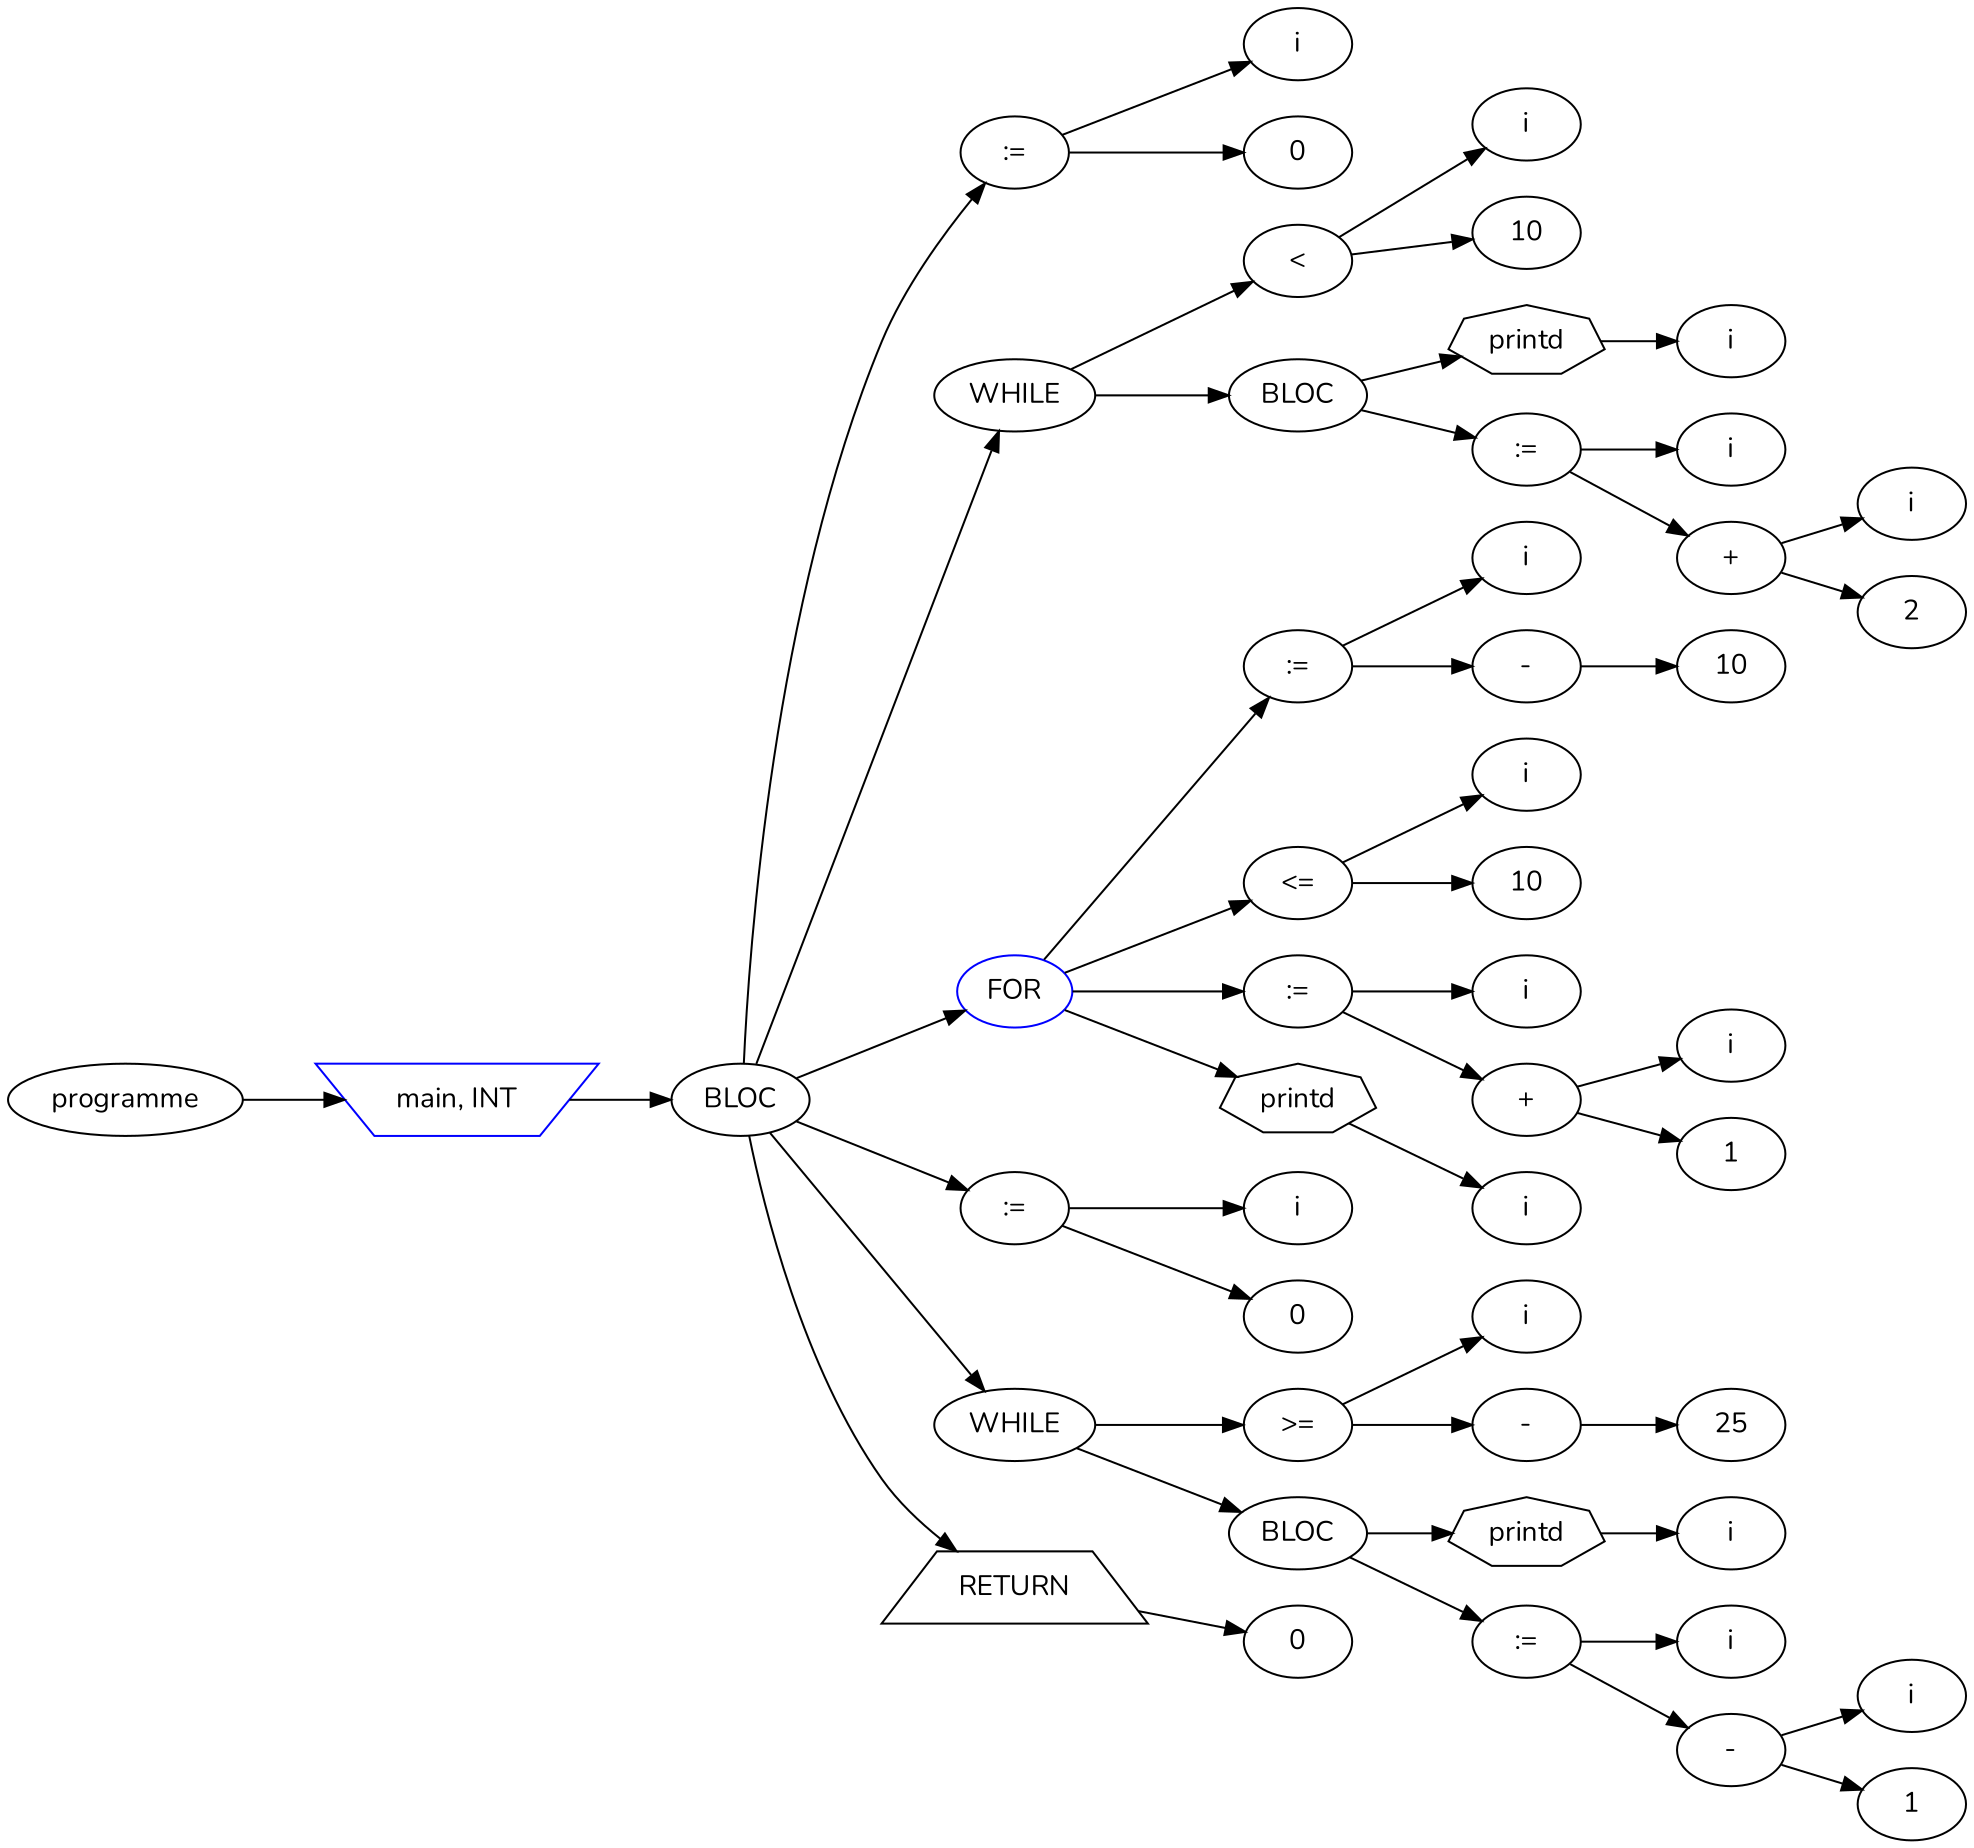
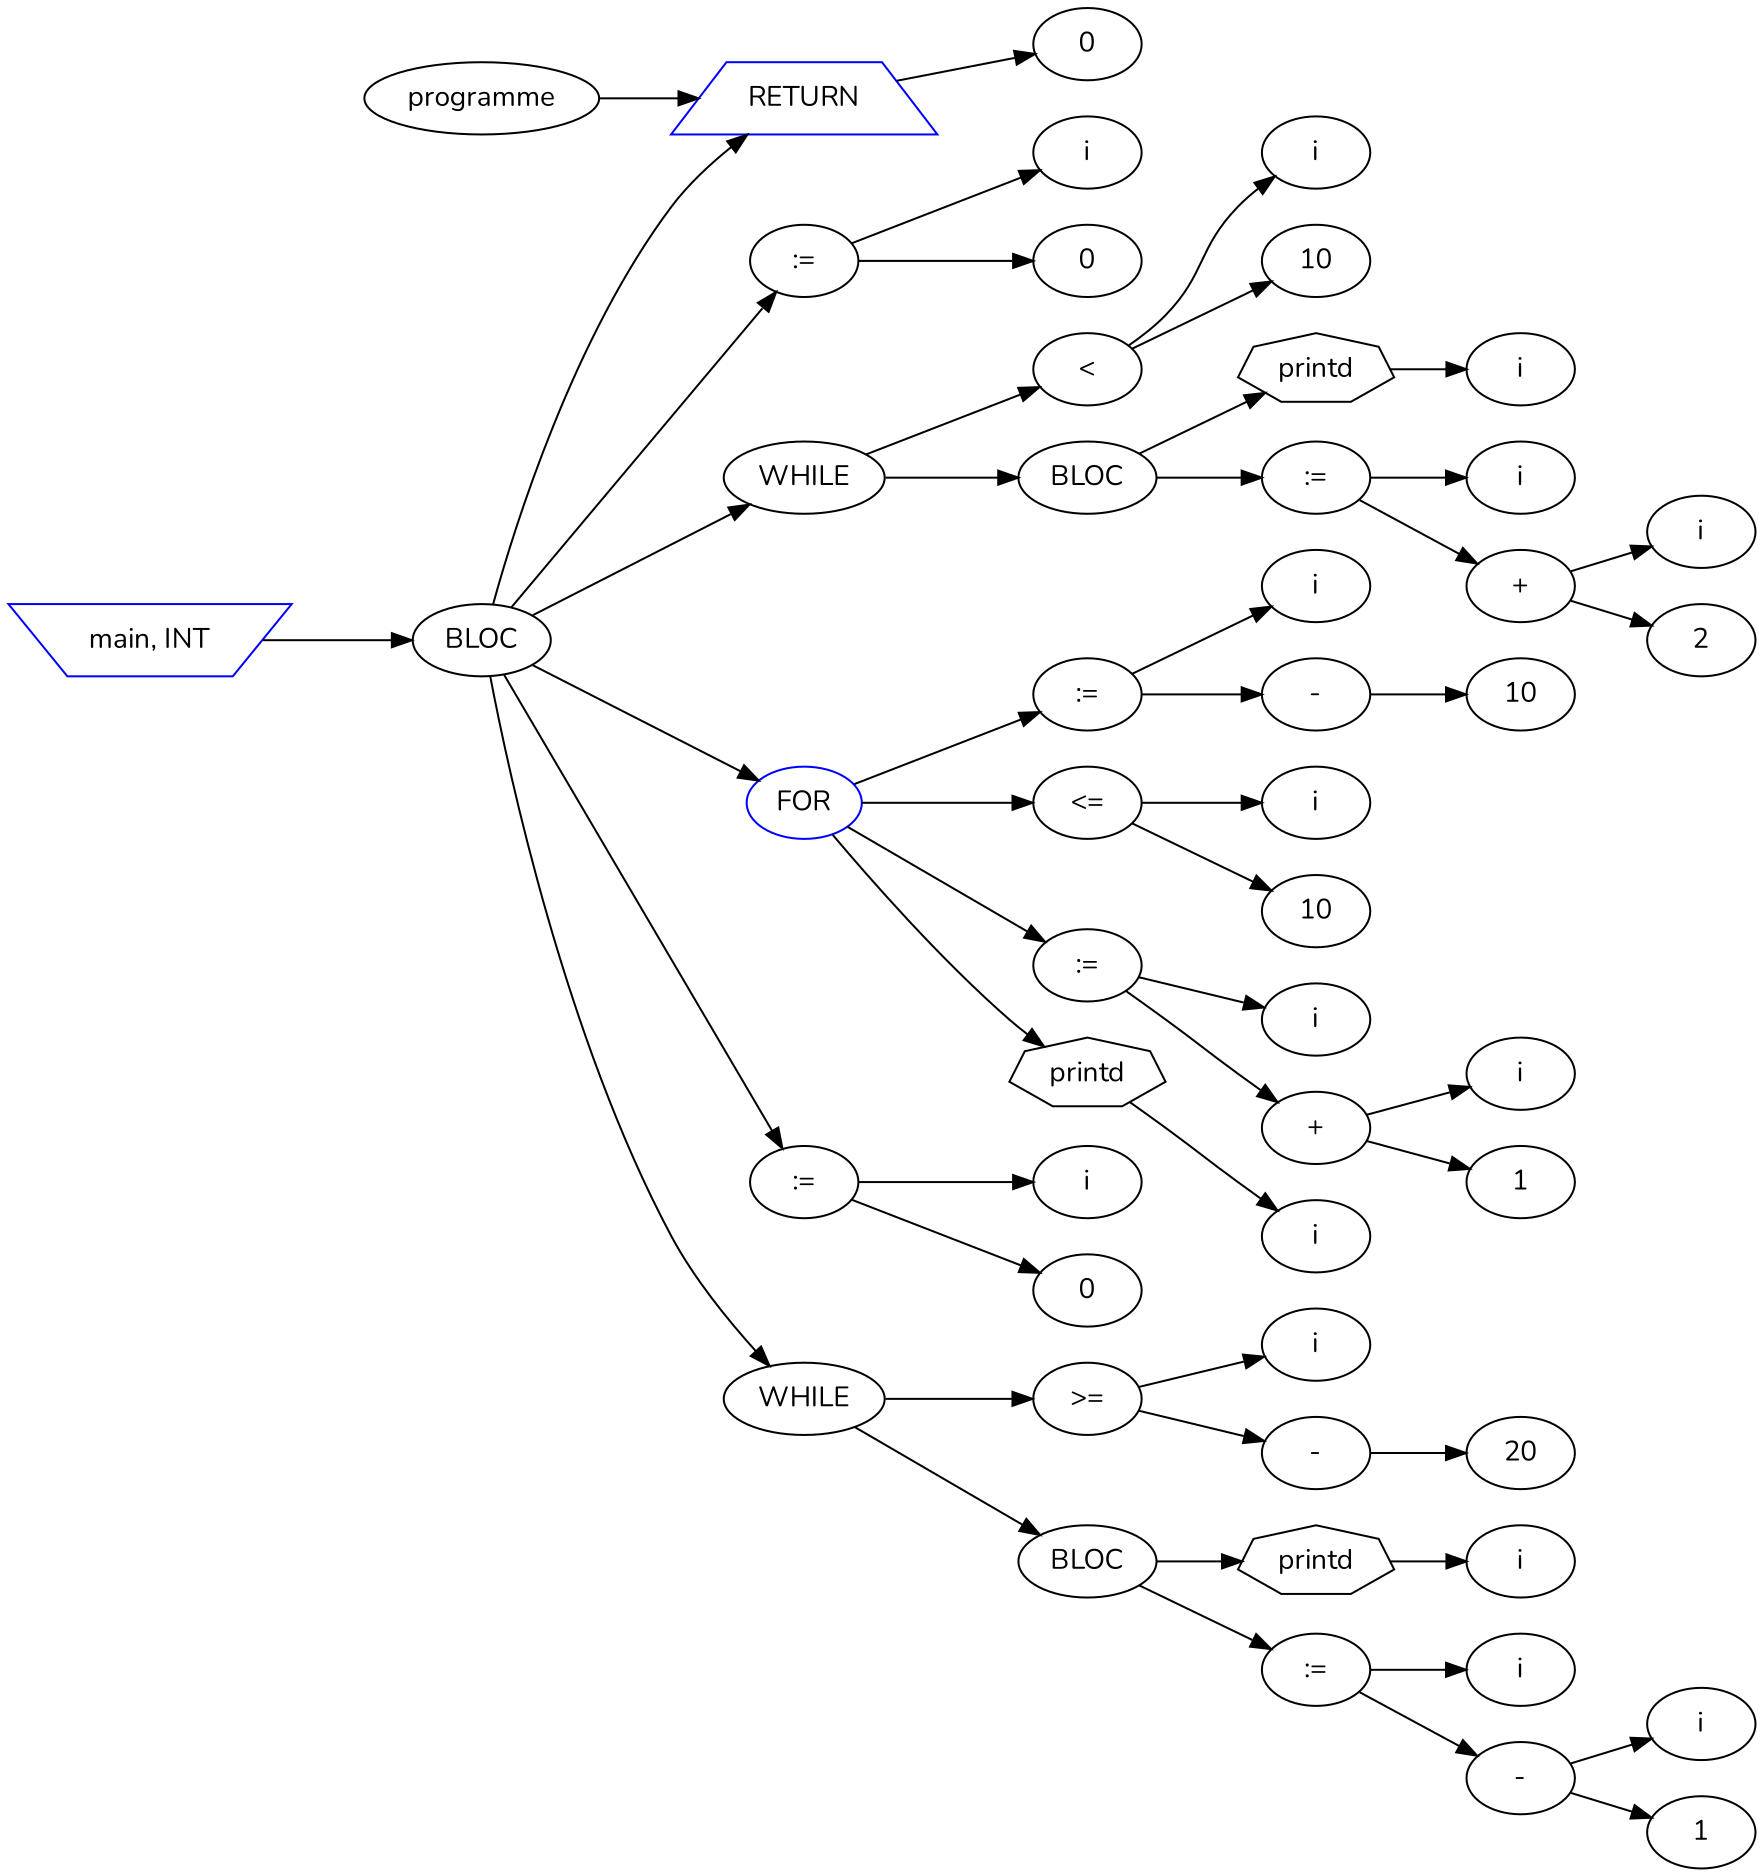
  digraph {
    fontname=Nunito
    rankdir=LR
    node [fontname=Nunito]
    edge [fontname=Nunito]
    n1 [label=programme]
    n2 [color=blue label="main, INT" shape=invtrapezium]
    n3 [label=BLOC]
    n4 [label=":="]
    n5 [label=WHILE]
    n6 [color=blue label=FOR]
    n7 [label=":="]
    n8 [label=WHILE]
-   n9 [color=black label=RETURN shape=trapezium]
+   n9 [color=blue label=RETURN shape=trapezium]
    n10 [label=i]
    n11 [label=0]
    n12 [label="<"]
    n13 [label=BLOC]
    n14 [label=":="]
    n15 [label="<="]
    n16 [label=":="]
    n17 [label=printd shape=septagon]
    n18 [label=i]
    n19 [label=0]
    n20 [label=">="]
    n21 [label=BLOC]
    n22 [label=0]
    n23 [label=i]
    n24 [label=10]
    n25 [label=printd shape=septagon]
    n26 [label=":="]
    n27 [label=i]
    n28 [label=i]
    n29 [label="+"]
    n30 [label=i]
    n31 [label=2]
    n32 [label=i]
    n33 [label="-"]
    n34 [label=i]
    n35 [label=10]
    n36 [label=i]
    n37 [label="+"]
    n38 [label=i]
    n39 [label=10]
    n40 [label=i]
    n41 [label=1]
    n42 [label=i]
    n43 [label="-"]
    n44 [label=printd shape=septagon]
    n45 [label=":="]
-   n46 [label=25]
+   n46 [label=20]
    n47 [label=i]
    n48 [label=i]
    n49 [label="-"]
    n50 [label=i]
    n51 [label=1]
-   n1 -> n2
+   n1 -> n9
    n2 -> n3
    n3 -> n4
    n3 -> n5
    n3 -> n6
    n3 -> n7
    n3 -> n8
    n3 -> n9
    n4 -> n10
    n4 -> n11
    n5 -> n12
    n5 -> n13
    n6 -> n14
    n6 -> n15
    n6 -> n16
    n6 -> n17
    n7 -> n18
    n7 -> n19
    n8 -> n20
    n8 -> n21
    n9 -> n22
    n12 -> n23
    n12 -> n24
    n13 -> n25
    n13 -> n26
    n14 -> n32
    n14 -> n33
    n15 -> n34
    n15 -> n35
    n16 -> n36
    n16 -> n37
    n17 -> n38
    n20 -> n42
    n20 -> n43
    n21 -> n44
    n21 -> n45
    n25 -> n27
    n26 -> n28
    n26 -> n29
    n29 -> n30
    n29 -> n31
    n33 -> n39
    n37 -> n40
    n37 -> n41
    n43 -> n46
    n44 -> n47
    n45 -> n48
    n45 -> n49
    n49 -> n50
    n49 -> n51
  }
